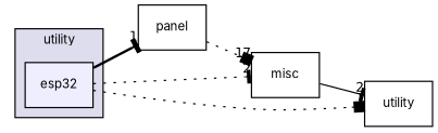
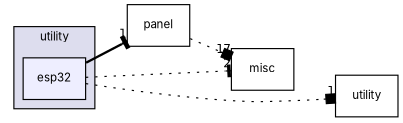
  digraph {
    compound=true
    fontname=Inter
    rankdir=LR
    node [fontname=Inter fontsize=10 shape=box]
    edge [arrowhead=tee fontname=Inter headlabel=1 labeldistance=1.5 labelfontname=Helvetica labelfontsize=10 style=dotted]
    n1 [fillcolor="#eeeeff" label=esp32 pencolor=black style=filled]
    n2 [label=panel]
    n3 [label=misc]
    n4 [label=utility]
    subgraph cluster_1 {
      bgcolor="#ddddee"
      fontsize=10
      label=utility
      pencolor=black
      n1
    }
    n1 -> n2 [style=bold]
    n1 -> n3 [headlabel=2]
    n1 -> n4 [arrowhead=box]
    n2 -> n3 [arrowhead=box headlabel=17]
-   n3 -> n4 [headlabel=2 style=solid]
  }
